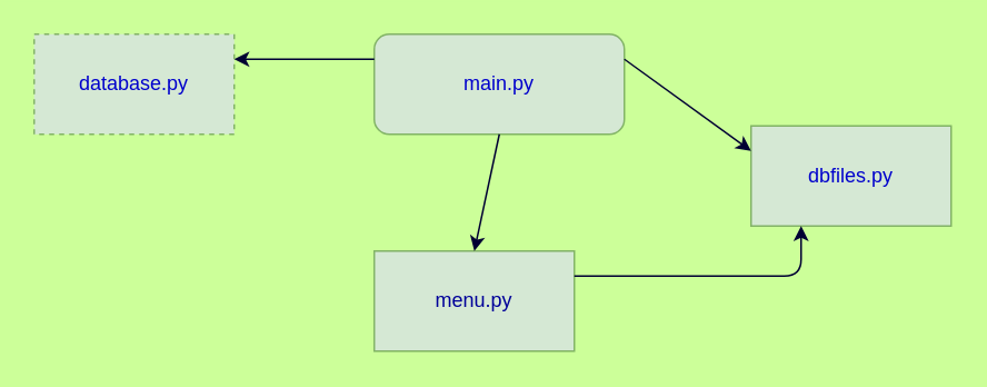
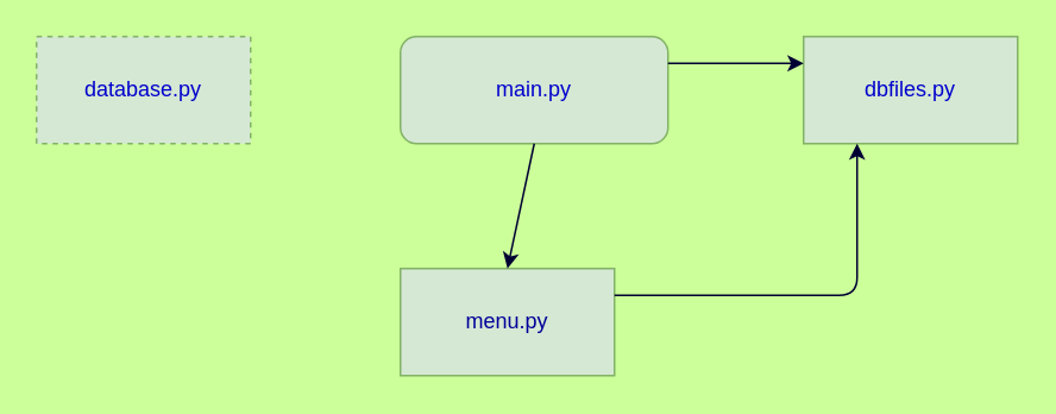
  <mxCell id="0" />
  <mxCell id="1" parent="0" />
  <mxCell id="2" value="main.py" style="rounded=1;whiteSpace=wrap;html=1;fillColor=#d5e8d4;strokeColor=#82b366;fontColor=#0000CC;" vertex="1" parent="1"><mxGeometry x="224" y="20" width="150" height="60" as="geometry" /></mxCell>
  <mxCell id="3" value="menu.py" style="rounded=0;whiteSpace=wrap;html=1;fillColor=#d5e8d4;strokeColor=#82b366;fontColor=#000099;" vertex="1" parent="1"><mxGeometry x="224" y="150" width="120" height="60" as="geometry" /></mxCell>
  <mxCell id="4" value="database.py" style="rounded=0;whiteSpace=wrap;html=1;fillColor=#d5e8d4;strokeColor=#82b366;fontColor=#0000CC;dashed=1;" vertex="1" parent="1"><mxGeometry x="20" y="20" width="120" height="60" as="geometry" /></mxCell>
- <mxCell id="5" value="dbfiles.py" style="rounded=0;whiteSpace=wrap;html=1;fillColor=#d5e8d4;strokeColor=#82b366;fontColor=#0000CC;" vertex="1" parent="1"><mxGeometry x="450" y="75" width="120" height="60" as="geometry" /></mxCell>
+ <mxCell id="5" value="dbfiles.py" style="rounded=0;whiteSpace=wrap;html=1;fillColor=#d5e8d4;strokeColor=#82b366;fontColor=#0000CC;" vertex="1" parent="1"><mxGeometry x="450" y="20" width="120" height="60" as="geometry" /></mxCell>
  <mxCell id="6" value="" style="endArrow=classic;html=1;exitX=0.5;exitY=1;exitDx=0;exitDy=0;entryX=0.5;entryY=0;entryDx=0;entryDy=0;strokeColor=#000033;fillColor=#d5e8d4;" edge="1" parent="1" source="2" target="3"><mxGeometry width="50" height="50" relative="1" as="geometry"><mxPoint x="250" y="140" as="sourcePoint" /><mxPoint x="300" y="90" as="targetPoint" /><Array as="points" /></mxGeometry></mxCell>
  <mxCell id="7" value="" style="endArrow=classic;html=1;entryX=0;entryY=0.25;entryDx=0;entryDy=0;exitX=1;exitY=0.25;exitDx=0;exitDy=0;strokeColor=#000033;fillColor=#d5e8d4;" edge="1" parent="1" source="2" target="5"><mxGeometry width="50" height="50" relative="1" as="geometry"><mxPoint x="344" y="40" as="sourcePoint" /><mxPoint x="394" y="-10" as="targetPoint" /></mxGeometry></mxCell>
- <mxCell id="8" value="" style="endArrow=classic;html=1;exitX=0;exitY=0.25;exitDx=0;exitDy=0;entryX=1;entryY=0.25;entryDx=0;entryDy=0;strokeColor=#000033;" edge="1" parent="1" source="2" target="4"><mxGeometry width="50" height="50" relative="1" as="geometry"><mxPoint x="290" y="250" as="sourcePoint" /><mxPoint x="340" y="200" as="targetPoint" /></mxGeometry></mxCell>
  <mxCell id="9" value="" style="endArrow=classic;html=1;entryX=0.25;entryY=1;entryDx=0;entryDy=0;exitX=1;exitY=0.25;exitDx=0;exitDy=0;strokeColor=#000033;fillColor=#d5e8d4;" edge="1" parent="1" source="3" target="5"><mxGeometry width="50" height="50" relative="1" as="geometry"><mxPoint x="290" y="250" as="sourcePoint" /><mxPoint x="340" y="200" as="targetPoint" /><Array as="points"><mxPoint x="480" y="165" /></Array></mxGeometry></mxCell>
